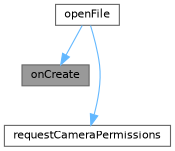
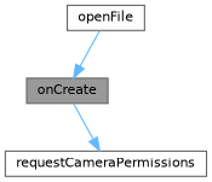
  digraph {
    rankdir=TB
    node [color=grey40 fillcolor=white fontname=Helvetica fontsize=10 shape=box style=filled]
    edge [color=steelblue1 fontname=Helvetica fontsize=10 labelfontname=Helvetica labelfontsize=10 style=solid]
    n1 [color=gray40 fillcolor=grey60 fontcolor=black height=0.2 label=onCreate width=0.4]
    n2 [height=0.2 label=requestCameraPermissions width=0.4]
    n3 [height=0.2 label=openFile width=0.4]
-   n3 -> n2
+   n1 -> n2
    n3 -> n1
  }
